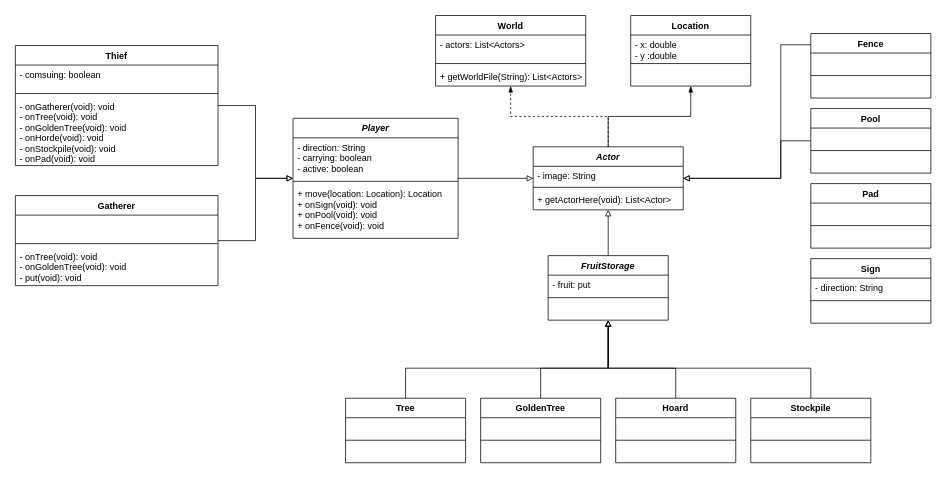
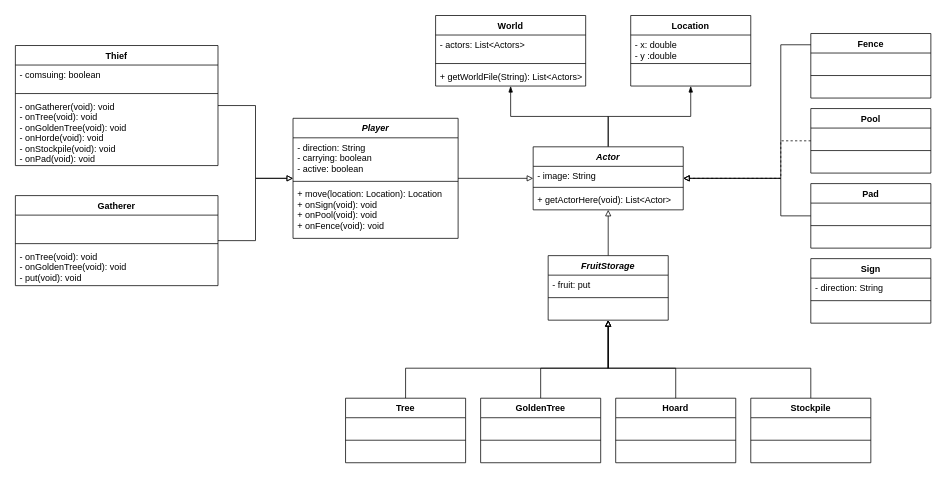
  <mxCell id="0" />
  <mxCell id="1" parent="0" />
  <mxCell id="2" style="edgeStyle=orthogonalEdgeStyle;rounded=0;orthogonalLoop=1;jettySize=auto;html=1;endArrow=blockThin;endFill=1;" edge="1" parent="1" source="67" target="71"><mxGeometry relative="1" as="geometry" /></mxCell>
- <mxCell id="3" style="edgeStyle=orthogonalEdgeStyle;rounded=0;orthogonalLoop=1;jettySize=auto;html=1;endArrow=blockThin;endFill=1;dashed=1;" edge="1" parent="1" source="67" target="21"><mxGeometry relative="1" as="geometry" /></mxCell>
+ <mxCell id="3" style="edgeStyle=orthogonalEdgeStyle;rounded=0;orthogonalLoop=1;jettySize=auto;html=1;endArrow=blockThin;endFill=1;" edge="1" parent="1" source="67" target="21"><mxGeometry relative="1" as="geometry" /></mxCell>
  <mxCell id="4" style="edgeStyle=orthogonalEdgeStyle;rounded=0;orthogonalLoop=1;jettySize=auto;html=1;endArrow=block;endFill=0;" edge="1" parent="1" source="54" target="6"><mxGeometry relative="1" as="geometry"><Array as="points"><mxPoint x="540" y="490" /><mxPoint x="810" y="490" /></Array></mxGeometry></mxCell>
  <mxCell id="5" style="edgeStyle=orthogonalEdgeStyle;rounded=0;orthogonalLoop=1;jettySize=auto;html=1;endArrow=block;endFill=0;" edge="1" parent="1" source="6" target="67"><mxGeometry relative="1" as="geometry" /></mxCell>
  <mxCell id="6" value="FruitStorage" style="swimlane;fontStyle=3;align=center;verticalAlign=top;childLayout=stackLayout;horizontal=1;startSize=26;horizontalStack=0;resizeParent=1;resizeParentMax=0;resizeLast=0;collapsible=1;marginBottom=0;" vertex="1" parent="1"><mxGeometry x="730" y="340" width="160" height="86" as="geometry" /></mxCell>
  <mxCell id="7" value="- fruit: put" style="text;strokeColor=none;fillColor=none;align=left;verticalAlign=top;spacingLeft=4;spacingRight=4;overflow=hidden;rotatable=0;points=[[0,0.5],[1,0.5]];portConstraint=eastwest;" vertex="1" parent="6"><mxGeometry y="26" width="160" height="26" as="geometry" /></mxCell>
  <mxCell id="8" value="" style="line;strokeWidth=1;fillColor=none;align=left;verticalAlign=middle;spacingTop=-1;spacingLeft=3;spacingRight=3;rotatable=0;labelPosition=right;points=[];portConstraint=eastwest;" vertex="1" parent="6"><mxGeometry y="52" width="160" height="8" as="geometry" /></mxCell>
  <mxCell id="9" value=" " style="text;strokeColor=none;fillColor=none;align=left;verticalAlign=top;spacingLeft=4;spacingRight=4;overflow=hidden;rotatable=0;points=[[0,0.5],[1,0.5]];portConstraint=eastwest;" vertex="1" parent="6"><mxGeometry y="60" width="160" height="26" as="geometry" /></mxCell>
  <mxCell id="10" style="edgeStyle=orthogonalEdgeStyle;rounded=0;orthogonalLoop=1;jettySize=auto;html=1;endArrow=block;endFill=0;" edge="1" parent="1" source="63" target="67"><mxGeometry relative="1" as="geometry" /></mxCell>
  <mxCell id="11" style="edgeStyle=orthogonalEdgeStyle;rounded=0;orthogonalLoop=1;jettySize=auto;html=1;endArrow=block;endFill=0;" edge="1" parent="1" source="12" target="63"><mxGeometry relative="1" as="geometry" /></mxCell>
  <mxCell id="12" value="Thief" style="swimlane;fontStyle=1;align=center;verticalAlign=top;childLayout=stackLayout;horizontal=1;startSize=26;horizontalStack=0;resizeParent=1;resizeParentMax=0;resizeLast=0;collapsible=1;marginBottom=0;" vertex="1" parent="1"><mxGeometry x="20" y="60" width="270" height="160" as="geometry" /></mxCell>
  <mxCell id="13" value="- comsuing: boolean" style="text;strokeColor=none;fillColor=none;align=left;verticalAlign=top;spacingLeft=4;spacingRight=4;overflow=hidden;rotatable=0;points=[[0,0.5],[1,0.5]];portConstraint=eastwest;" vertex="1" parent="12"><mxGeometry y="26" width="270" height="34" as="geometry" /></mxCell>
  <mxCell id="14" value="" style="line;strokeWidth=1;fillColor=none;align=left;verticalAlign=middle;spacingTop=-1;spacingLeft=3;spacingRight=3;rotatable=0;labelPosition=right;points=[];portConstraint=eastwest;" vertex="1" parent="12"><mxGeometry y="60" width="270" height="8" as="geometry" /></mxCell>
  <mxCell id="15" value="- onGatherer(void): void&#10;- onTree(void): void&#10;- onGoldenTree(void): void&#10;- onHorde(void): void&#10;- onStockpile(void): void&#10;- onPad(void): void  " style="text;strokeColor=none;fillColor=none;align=left;verticalAlign=top;spacingLeft=4;spacingRight=4;overflow=hidden;rotatable=0;points=[[0,0.5],[1,0.5]];portConstraint=eastwest;" vertex="1" parent="12"><mxGeometry y="68" width="270" height="92" as="geometry" /></mxCell>
  <mxCell id="16" style="edgeStyle=orthogonalEdgeStyle;rounded=0;orthogonalLoop=1;jettySize=auto;html=1;endArrow=block;endFill=0;" edge="1" parent="1" source="17" target="63"><mxGeometry relative="1" as="geometry" /></mxCell>
  <mxCell id="17" value="Gatherer" style="swimlane;fontStyle=1;align=center;verticalAlign=top;childLayout=stackLayout;horizontal=1;startSize=26;horizontalStack=0;resizeParent=1;resizeParentMax=0;resizeLast=0;collapsible=1;marginBottom=0;" vertex="1" parent="1"><mxGeometry x="20" y="260" width="270" height="120" as="geometry" /></mxCell>
  <mxCell id="18" value=" " style="text;strokeColor=none;fillColor=none;align=left;verticalAlign=top;spacingLeft=4;spacingRight=4;overflow=hidden;rotatable=0;points=[[0,0.5],[1,0.5]];portConstraint=eastwest;" vertex="1" parent="17"><mxGeometry y="26" width="270" height="34" as="geometry" /></mxCell>
  <mxCell id="19" value="" style="line;strokeWidth=1;fillColor=none;align=left;verticalAlign=middle;spacingTop=-1;spacingLeft=3;spacingRight=3;rotatable=0;labelPosition=right;points=[];portConstraint=eastwest;" vertex="1" parent="17"><mxGeometry y="60" width="270" height="8" as="geometry" /></mxCell>
  <mxCell id="20" value="- onTree(void): void&#10;- onGoldenTree(void): void&#10;- put(void): void" style="text;strokeColor=none;fillColor=none;align=left;verticalAlign=top;spacingLeft=4;spacingRight=4;overflow=hidden;rotatable=0;points=[[0,0.5],[1,0.5]];portConstraint=eastwest;" vertex="1" parent="17"><mxGeometry y="68" width="270" height="52" as="geometry" /></mxCell>
  <mxCell id="21" value="World" style="swimlane;fontStyle=1;align=center;verticalAlign=top;childLayout=stackLayout;horizontal=1;startSize=26;horizontalStack=0;resizeParent=1;resizeParentMax=0;resizeLast=0;collapsible=1;marginBottom=0;" vertex="1" parent="1"><mxGeometry x="580" y="20" width="200" height="94" as="geometry" /></mxCell>
  <mxCell id="22" value="- actors: List&lt;Actors&gt;" style="text;strokeColor=none;fillColor=none;align=left;verticalAlign=top;spacingLeft=4;spacingRight=4;overflow=hidden;rotatable=0;points=[[0,0.5],[1,0.5]];portConstraint=eastwest;" vertex="1" parent="21"><mxGeometry y="26" width="200" height="34" as="geometry" /></mxCell>
  <mxCell id="23" value="" style="line;strokeWidth=1;fillColor=none;align=left;verticalAlign=middle;spacingTop=-1;spacingLeft=3;spacingRight=3;rotatable=0;labelPosition=right;points=[];portConstraint=eastwest;" vertex="1" parent="21"><mxGeometry y="60" width="200" height="8" as="geometry" /></mxCell>
  <mxCell id="24" value="+ getWorldFile(String): List&lt;Actors&gt;" style="text;strokeColor=none;fillColor=none;align=left;verticalAlign=top;spacingLeft=4;spacingRight=4;overflow=hidden;rotatable=0;points=[[0,0.5],[1,0.5]];portConstraint=eastwest;" vertex="1" parent="21"><mxGeometry y="68" width="200" height="26" as="geometry" /></mxCell>
  <mxCell id="25" style="edgeStyle=orthogonalEdgeStyle;rounded=0;orthogonalLoop=1;jettySize=auto;html=1;endArrow=block;endFill=0;" edge="1" parent="1" source="27" target="67"><mxGeometry relative="1" as="geometry"><Array as="points"><mxPoint x="1160" y="59" /><mxPoint x="1040" y="59" /><mxPoint x="1040" y="237" /></Array></mxGeometry></mxCell>
  <mxCell id="26" value="Fence" style="swimlane;fontStyle=1;align=center;verticalAlign=top;childLayout=stackLayout;horizontal=1;startSize=26;horizontalStack=0;resizeParent=1;resizeParentMax=0;resizeLast=0;collapsible=1;marginBottom=0;" vertex="1" parent="1"><mxGeometry x="1080" y="44" width="160" height="86" as="geometry" /></mxCell>
  <mxCell id="27" value=" " style="text;strokeColor=none;fillColor=none;align=left;verticalAlign=top;spacingLeft=4;spacingRight=4;overflow=hidden;rotatable=0;points=[[0,0.5],[1,0.5]];portConstraint=eastwest;" vertex="1" parent="26"><mxGeometry y="26" width="160" height="26" as="geometry" /></mxCell>
  <mxCell id="28" value="" style="line;strokeWidth=1;fillColor=none;align=left;verticalAlign=middle;spacingTop=-1;spacingLeft=3;spacingRight=3;rotatable=0;labelPosition=right;points=[];portConstraint=eastwest;" vertex="1" parent="26"><mxGeometry y="52" width="160" height="8" as="geometry" /></mxCell>
  <mxCell id="29" value=" " style="text;strokeColor=none;fillColor=none;align=left;verticalAlign=top;spacingLeft=4;spacingRight=4;overflow=hidden;rotatable=0;points=[[0,0.5],[1,0.5]];portConstraint=eastwest;" vertex="1" parent="26"><mxGeometry y="60" width="160" height="26" as="geometry" /></mxCell>
- <mxCell id="30" style="edgeStyle=orthogonalEdgeStyle;rounded=0;orthogonalLoop=1;jettySize=auto;html=1;endArrow=block;endFill=0;" edge="1" parent="1" source="31" target="67"><mxGeometry relative="1" as="geometry"><Array as="points"><mxPoint x="1040" y="187" /><mxPoint x="1040" y="237" /></Array></mxGeometry></mxCell>
+ <mxCell id="30" style="edgeStyle=orthogonalEdgeStyle;rounded=0;orthogonalLoop=1;jettySize=auto;html=1;endArrow=block;endFill=0;dashed=1;" edge="1" parent="1" source="31" target="67"><mxGeometry relative="1" as="geometry"><Array as="points"><mxPoint x="1040" y="187" /><mxPoint x="1040" y="237" /></Array></mxGeometry></mxCell>
  <mxCell id="31" value="Pool" style="swimlane;fontStyle=1;align=center;verticalAlign=top;childLayout=stackLayout;horizontal=1;startSize=26;horizontalStack=0;resizeParent=1;resizeParentMax=0;resizeLast=0;collapsible=1;marginBottom=0;" vertex="1" parent="1"><mxGeometry x="1080" y="144" width="160" height="86" as="geometry" /></mxCell>
  <mxCell id="32" value=" " style="text;strokeColor=none;fillColor=none;align=left;verticalAlign=top;spacingLeft=4;spacingRight=4;overflow=hidden;rotatable=0;points=[[0,0.5],[1,0.5]];portConstraint=eastwest;" vertex="1" parent="31"><mxGeometry y="26" width="160" height="26" as="geometry" /></mxCell>
  <mxCell id="33" value="" style="line;strokeWidth=1;fillColor=none;align=left;verticalAlign=middle;spacingTop=-1;spacingLeft=3;spacingRight=3;rotatable=0;labelPosition=right;points=[];portConstraint=eastwest;" vertex="1" parent="31"><mxGeometry y="52" width="160" height="8" as="geometry" /></mxCell>
  <mxCell id="34" value=" " style="text;strokeColor=none;fillColor=none;align=left;verticalAlign=top;spacingLeft=4;spacingRight=4;overflow=hidden;rotatable=0;points=[[0,0.5],[1,0.5]];portConstraint=eastwest;" vertex="1" parent="31"><mxGeometry y="60" width="160" height="26" as="geometry" /></mxCell>
+ <mxCell id="35" style="edgeStyle=orthogonalEdgeStyle;rounded=0;orthogonalLoop=1;jettySize=auto;html=1;endArrow=block;endFill=0;" edge="1" parent="1" source="36" target="67"><mxGeometry relative="1" as="geometry"><Array as="points"><mxPoint x="1040" y="287" /><mxPoint x="1040" y="237" /></Array></mxGeometry></mxCell>
  <mxCell id="36" value="Pad" style="swimlane;fontStyle=1;align=center;verticalAlign=top;childLayout=stackLayout;horizontal=1;startSize=26;horizontalStack=0;resizeParent=1;resizeParentMax=0;resizeLast=0;collapsible=1;marginBottom=0;" vertex="1" parent="1"><mxGeometry x="1080" y="244" width="160" height="86" as="geometry" /></mxCell>
  <mxCell id="37" value=" " style="text;strokeColor=none;fillColor=none;align=left;verticalAlign=top;spacingLeft=4;spacingRight=4;overflow=hidden;rotatable=0;points=[[0,0.5],[1,0.5]];portConstraint=eastwest;" vertex="1" parent="36"><mxGeometry y="26" width="160" height="26" as="geometry" /></mxCell>
  <mxCell id="38" value="" style="line;strokeWidth=1;fillColor=none;align=left;verticalAlign=middle;spacingTop=-1;spacingLeft=3;spacingRight=3;rotatable=0;labelPosition=right;points=[];portConstraint=eastwest;" vertex="1" parent="36"><mxGeometry y="52" width="160" height="8" as="geometry" /></mxCell>
  <mxCell id="39" value=" " style="text;strokeColor=none;fillColor=none;align=left;verticalAlign=top;spacingLeft=4;spacingRight=4;overflow=hidden;rotatable=0;points=[[0,0.5],[1,0.5]];portConstraint=eastwest;" vertex="1" parent="36"><mxGeometry y="60" width="160" height="26" as="geometry" /></mxCell>
  <mxCell id="40" value="Sign" style="swimlane;fontStyle=1;align=center;verticalAlign=top;childLayout=stackLayout;horizontal=1;startSize=26;horizontalStack=0;resizeParent=1;resizeParentMax=0;resizeLast=0;collapsible=1;marginBottom=0;" vertex="1" parent="1"><mxGeometry x="1080" y="344" width="160" height="86" as="geometry" /></mxCell>
  <mxCell id="41" value="- direction: String" style="text;strokeColor=none;fillColor=none;align=left;verticalAlign=top;spacingLeft=4;spacingRight=4;overflow=hidden;rotatable=0;points=[[0,0.5],[1,0.5]];portConstraint=eastwest;" vertex="1" parent="40"><mxGeometry y="26" width="160" height="26" as="geometry" /></mxCell>
  <mxCell id="42" value="" style="line;strokeWidth=1;fillColor=none;align=left;verticalAlign=middle;spacingTop=-1;spacingLeft=3;spacingRight=3;rotatable=0;labelPosition=right;points=[];portConstraint=eastwest;" vertex="1" parent="40"><mxGeometry y="52" width="160" height="8" as="geometry" /></mxCell>
  <mxCell id="43" value=" " style="text;strokeColor=none;fillColor=none;align=left;verticalAlign=top;spacingLeft=4;spacingRight=4;overflow=hidden;rotatable=0;points=[[0,0.5],[1,0.5]];portConstraint=eastwest;" vertex="1" parent="40"><mxGeometry y="60" width="160" height="26" as="geometry" /></mxCell>
  <mxCell id="44" style="edgeStyle=orthogonalEdgeStyle;rounded=0;orthogonalLoop=1;jettySize=auto;html=1;endArrow=block;endFill=0;" edge="1" parent="1" source="45" target="6"><mxGeometry relative="1" as="geometry"><Array as="points"><mxPoint x="900" y="490" /><mxPoint x="810" y="490" /></Array></mxGeometry></mxCell>
  <mxCell id="45" value="Hoard" style="swimlane;fontStyle=1;align=center;verticalAlign=top;childLayout=stackLayout;horizontal=1;startSize=26;horizontalStack=0;resizeParent=1;resizeParentMax=0;resizeLast=0;collapsible=1;marginBottom=0;" vertex="1" parent="1"><mxGeometry x="820" y="530" width="160" height="86" as="geometry" /></mxCell>
  <mxCell id="46" value=" " style="text;strokeColor=none;fillColor=none;align=left;verticalAlign=top;spacingLeft=4;spacingRight=4;overflow=hidden;rotatable=0;points=[[0,0.5],[1,0.5]];portConstraint=eastwest;" vertex="1" parent="45"><mxGeometry y="26" width="160" height="26" as="geometry" /></mxCell>
  <mxCell id="47" value="" style="line;strokeWidth=1;fillColor=none;align=left;verticalAlign=middle;spacingTop=-1;spacingLeft=3;spacingRight=3;rotatable=0;labelPosition=right;points=[];portConstraint=eastwest;" vertex="1" parent="45"><mxGeometry y="52" width="160" height="8" as="geometry" /></mxCell>
  <mxCell id="48" value=" " style="text;strokeColor=none;fillColor=none;align=left;verticalAlign=top;spacingLeft=4;spacingRight=4;overflow=hidden;rotatable=0;points=[[0,0.5],[1,0.5]];portConstraint=eastwest;" vertex="1" parent="45"><mxGeometry y="60" width="160" height="26" as="geometry" /></mxCell>
  <mxCell id="49" style="edgeStyle=orthogonalEdgeStyle;rounded=0;orthogonalLoop=1;jettySize=auto;html=1;endArrow=block;endFill=0;" edge="1" parent="1" source="50" target="6"><mxGeometry relative="1" as="geometry"><Array as="points"><mxPoint x="720" y="490" /><mxPoint x="810" y="490" /></Array></mxGeometry></mxCell>
  <mxCell id="50" value="GoldenTree" style="swimlane;fontStyle=1;align=center;verticalAlign=top;childLayout=stackLayout;horizontal=1;startSize=26;horizontalStack=0;resizeParent=1;resizeParentMax=0;resizeLast=0;collapsible=1;marginBottom=0;" vertex="1" parent="1"><mxGeometry x="640" y="530" width="160" height="86" as="geometry" /></mxCell>
  <mxCell id="51" value=" " style="text;strokeColor=none;fillColor=none;align=left;verticalAlign=top;spacingLeft=4;spacingRight=4;overflow=hidden;rotatable=0;points=[[0,0.5],[1,0.5]];portConstraint=eastwest;" vertex="1" parent="50"><mxGeometry y="26" width="160" height="26" as="geometry" /></mxCell>
  <mxCell id="52" value="" style="line;strokeWidth=1;fillColor=none;align=left;verticalAlign=middle;spacingTop=-1;spacingLeft=3;spacingRight=3;rotatable=0;labelPosition=right;points=[];portConstraint=eastwest;" vertex="1" parent="50"><mxGeometry y="52" width="160" height="8" as="geometry" /></mxCell>
  <mxCell id="53" value=" " style="text;strokeColor=none;fillColor=none;align=left;verticalAlign=top;spacingLeft=4;spacingRight=4;overflow=hidden;rotatable=0;points=[[0,0.5],[1,0.5]];portConstraint=eastwest;" vertex="1" parent="50"><mxGeometry y="60" width="160" height="26" as="geometry" /></mxCell>
  <mxCell id="54" value="Tree" style="swimlane;fontStyle=1;align=center;verticalAlign=top;childLayout=stackLayout;horizontal=1;startSize=26;horizontalStack=0;resizeParent=1;resizeParentMax=0;resizeLast=0;collapsible=1;marginBottom=0;" vertex="1" parent="1"><mxGeometry x="460" y="530" width="160" height="86" as="geometry" /></mxCell>
  <mxCell id="55" value=" " style="text;strokeColor=none;fillColor=none;align=left;verticalAlign=top;spacingLeft=4;spacingRight=4;overflow=hidden;rotatable=0;points=[[0,0.5],[1,0.5]];portConstraint=eastwest;" vertex="1" parent="54"><mxGeometry y="26" width="160" height="26" as="geometry" /></mxCell>
  <mxCell id="56" value="" style="line;strokeWidth=1;fillColor=none;align=left;verticalAlign=middle;spacingTop=-1;spacingLeft=3;spacingRight=3;rotatable=0;labelPosition=right;points=[];portConstraint=eastwest;" vertex="1" parent="54"><mxGeometry y="52" width="160" height="8" as="geometry" /></mxCell>
  <mxCell id="57" value=" " style="text;strokeColor=none;fillColor=none;align=left;verticalAlign=top;spacingLeft=4;spacingRight=4;overflow=hidden;rotatable=0;points=[[0,0.5],[1,0.5]];portConstraint=eastwest;" vertex="1" parent="54"><mxGeometry y="60" width="160" height="26" as="geometry" /></mxCell>
  <mxCell id="58" style="edgeStyle=orthogonalEdgeStyle;rounded=0;orthogonalLoop=1;jettySize=auto;html=1;endArrow=block;endFill=0;" edge="1" parent="1" source="59" target="6"><mxGeometry relative="1" as="geometry"><Array as="points"><mxPoint x="1080" y="490" /><mxPoint x="810" y="490" /></Array></mxGeometry></mxCell>
  <mxCell id="59" value="Stockpile" style="swimlane;fontStyle=1;align=center;verticalAlign=top;childLayout=stackLayout;horizontal=1;startSize=26;horizontalStack=0;resizeParent=1;resizeParentMax=0;resizeLast=0;collapsible=1;marginBottom=0;" vertex="1" parent="1"><mxGeometry x="1000" y="530" width="160" height="86" as="geometry" /></mxCell>
  <mxCell id="60" value=" " style="text;strokeColor=none;fillColor=none;align=left;verticalAlign=top;spacingLeft=4;spacingRight=4;overflow=hidden;rotatable=0;points=[[0,0.5],[1,0.5]];portConstraint=eastwest;" vertex="1" parent="59"><mxGeometry y="26" width="160" height="26" as="geometry" /></mxCell>
  <mxCell id="61" value="" style="line;strokeWidth=1;fillColor=none;align=left;verticalAlign=middle;spacingTop=-1;spacingLeft=3;spacingRight=3;rotatable=0;labelPosition=right;points=[];portConstraint=eastwest;" vertex="1" parent="59"><mxGeometry y="52" width="160" height="8" as="geometry" /></mxCell>
  <mxCell id="62" value=" " style="text;strokeColor=none;fillColor=none;align=left;verticalAlign=top;spacingLeft=4;spacingRight=4;overflow=hidden;rotatable=0;points=[[0,0.5],[1,0.5]];portConstraint=eastwest;" vertex="1" parent="59"><mxGeometry y="60" width="160" height="26" as="geometry" /></mxCell>
  <mxCell id="63" value="Player" style="swimlane;fontStyle=3;align=center;verticalAlign=top;childLayout=stackLayout;horizontal=1;startSize=26;horizontalStack=0;resizeParent=1;resizeParentMax=0;resizeLast=0;collapsible=1;marginBottom=0;" vertex="1" parent="1"><mxGeometry x="390" y="157" width="220" height="160" as="geometry" /></mxCell>
  <mxCell id="64" value="- direction: String&#10;- carrying: boolean&#10;- active: boolean" style="text;strokeColor=none;fillColor=none;align=left;verticalAlign=top;spacingLeft=4;spacingRight=4;overflow=hidden;rotatable=0;points=[[0,0.5],[1,0.5]];portConstraint=eastwest;" vertex="1" parent="63"><mxGeometry y="26" width="220" height="54" as="geometry" /></mxCell>
  <mxCell id="65" value="" style="line;strokeWidth=1;fillColor=none;align=left;verticalAlign=middle;spacingTop=-1;spacingLeft=3;spacingRight=3;rotatable=0;labelPosition=right;points=[];portConstraint=eastwest;" vertex="1" parent="63"><mxGeometry y="80" width="220" height="8" as="geometry" /></mxCell>
  <mxCell id="66" value="+ move(location: Location): Location&#10;+ onSign(void): void&#10;+ onPool(void): void&#10;+ onFence(void): void" style="text;strokeColor=none;fillColor=none;align=left;verticalAlign=top;spacingLeft=4;spacingRight=4;overflow=hidden;rotatable=0;points=[[0,0.5],[1,0.5]];portConstraint=eastwest;" vertex="1" parent="63"><mxGeometry y="88" width="220" height="72" as="geometry" /></mxCell>
  <mxCell id="67" value="Actor" style="swimlane;fontStyle=3;align=center;verticalAlign=top;childLayout=stackLayout;horizontal=1;startSize=26;horizontalStack=0;resizeParent=1;resizeParentMax=0;resizeLast=0;collapsible=1;marginBottom=0;" parent="1" vertex="1"><mxGeometry x="710" y="195" width="200" height="84" as="geometry" /></mxCell>
  <mxCell id="68" value="- image: String" style="text;strokeColor=none;fillColor=none;align=left;verticalAlign=top;spacingLeft=4;spacingRight=4;overflow=hidden;rotatable=0;points=[[0,0.5],[1,0.5]];portConstraint=eastwest;" parent="67" vertex="1"><mxGeometry y="26" width="200" height="24" as="geometry" /></mxCell>
  <mxCell id="69" value="" style="line;strokeWidth=1;fillColor=none;align=left;verticalAlign=middle;spacingTop=-1;spacingLeft=3;spacingRight=3;rotatable=0;labelPosition=right;points=[];portConstraint=eastwest;" parent="67" vertex="1"><mxGeometry y="50" width="200" height="8" as="geometry" /></mxCell>
  <mxCell id="70" value="+ getActorHere(void): List&lt;Actor&gt; " style="text;strokeColor=none;fillColor=none;align=left;verticalAlign=top;spacingLeft=4;spacingRight=4;overflow=hidden;rotatable=0;points=[[0,0.5],[1,0.5]];portConstraint=eastwest;" parent="67" vertex="1"><mxGeometry y="58" width="200" height="26" as="geometry" /></mxCell>
  <mxCell id="71" value="Location" style="swimlane;fontStyle=1;align=center;verticalAlign=top;childLayout=stackLayout;horizontal=1;startSize=26;horizontalStack=0;resizeParent=1;resizeParentMax=0;resizeLast=0;collapsible=1;marginBottom=0;" vertex="1" parent="1"><mxGeometry x="840" y="20" width="160" height="94" as="geometry" /></mxCell>
  <mxCell id="72" value="- x: double&#10;- y :double" style="text;strokeColor=none;fillColor=none;align=left;verticalAlign=top;spacingLeft=4;spacingRight=4;overflow=hidden;rotatable=0;points=[[0,0.5],[1,0.5]];portConstraint=eastwest;" vertex="1" parent="71"><mxGeometry y="26" width="160" height="34" as="geometry" /></mxCell>
  <mxCell id="73" value="" style="line;strokeWidth=1;fillColor=none;align=left;verticalAlign=middle;spacingTop=-1;spacingLeft=3;spacingRight=3;rotatable=0;labelPosition=right;points=[];portConstraint=eastwest;" vertex="1" parent="71"><mxGeometry y="60" width="160" height="8" as="geometry" /></mxCell>
  <mxCell id="74" value=" " style="text;strokeColor=none;fillColor=none;align=left;verticalAlign=top;spacingLeft=4;spacingRight=4;overflow=hidden;rotatable=0;points=[[0,0.5],[1,0.5]];portConstraint=eastwest;" vertex="1" parent="71"><mxGeometry y="68" width="160" height="26" as="geometry" /></mxCell>
